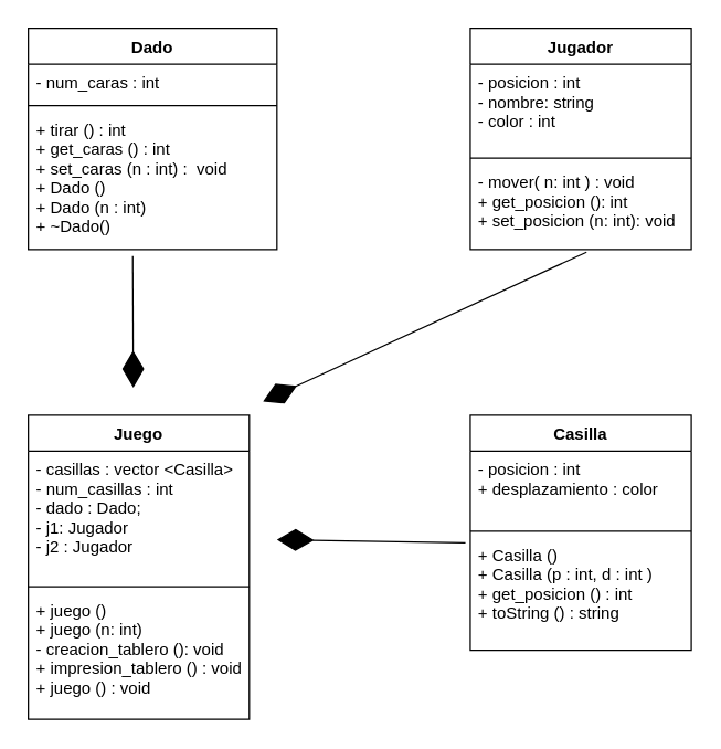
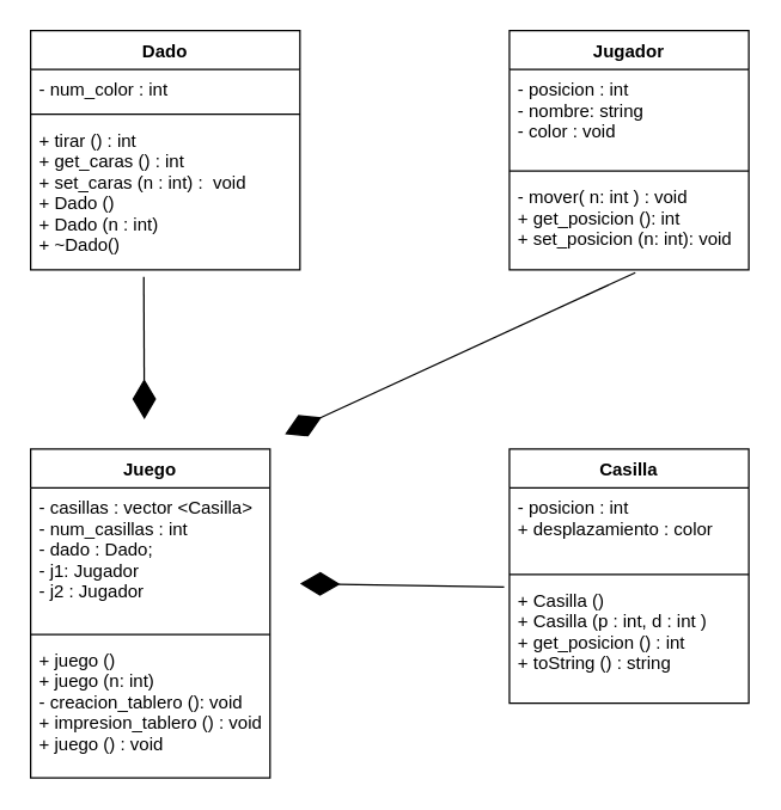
  <mxCell id="0" />
  <mxCell id="1" parent="0" />
  <mxCell id="2" value="Dado" style="swimlane;fontStyle=1;align=center;verticalAlign=top;childLayout=stackLayout;horizontal=1;startSize=26;horizontalStack=0;resizeParent=1;resizeParentMax=0;resizeLast=0;collapsible=1;marginBottom=0;" parent="1" vertex="1"><mxGeometry x="20" y="20" width="180" height="160" as="geometry" /></mxCell>
- <mxCell id="3" value="- num_caras : int" style="text;strokeColor=none;fillColor=none;align=left;verticalAlign=top;spacingLeft=4;spacingRight=4;overflow=hidden;rotatable=0;points=[[0,0.5],[1,0.5]];portConstraint=eastwest;" parent="2" vertex="1"><mxGeometry y="26" width="180" height="26" as="geometry" /></mxCell>
+ <mxCell id="3" value="- num_color : int" style="text;strokeColor=none;fillColor=none;align=left;verticalAlign=top;spacingLeft=4;spacingRight=4;overflow=hidden;rotatable=0;points=[[0,0.5],[1,0.5]];portConstraint=eastwest;" parent="2" vertex="1"><mxGeometry y="26" width="180" height="26" as="geometry" /></mxCell>
  <mxCell id="4" value="" style="line;strokeWidth=1;fillColor=none;align=left;verticalAlign=middle;spacingTop=-1;spacingLeft=3;spacingRight=3;rotatable=0;labelPosition=right;points=[];portConstraint=eastwest;strokeColor=inherit;" parent="2" vertex="1"><mxGeometry y="52" width="180" height="8" as="geometry" /></mxCell>
  <mxCell id="5" value="+ tirar () : int&#10;+ get_caras () : int&#10;+ set_caras (n : int) :  void&#10;+ Dado ()&#10;+ Dado (n : int)&#10;+ ~Dado()" style="text;strokeColor=none;fillColor=none;align=left;verticalAlign=top;spacingLeft=4;spacingRight=4;overflow=hidden;rotatable=0;points=[[0,0.5],[1,0.5]];portConstraint=eastwest;" parent="2" vertex="1"><mxGeometry y="60" width="180" height="100" as="geometry" /></mxCell>
  <mxCell id="6" value="Jugador" style="swimlane;fontStyle=1;align=center;verticalAlign=top;childLayout=stackLayout;horizontal=1;startSize=26;horizontalStack=0;resizeParent=1;resizeParentMax=0;resizeLast=0;collapsible=1;marginBottom=0;" parent="1" vertex="1"><mxGeometry x="340" y="20" width="160" height="160" as="geometry" /></mxCell>
- <mxCell id="7" value="- posicion : int&#10;- nombre: string &#10;- color : int&#10;" style="text;strokeColor=none;fillColor=none;align=left;verticalAlign=top;spacingLeft=4;spacingRight=4;overflow=hidden;rotatable=0;points=[[0,0.5],[1,0.5]];portConstraint=eastwest;" parent="6" vertex="1"><mxGeometry y="26" width="160" height="64" as="geometry" /></mxCell>
+ <mxCell id="7" value="- posicion : int&#10;- nombre: string &#10;- color : void&#10;" style="text;strokeColor=none;fillColor=none;align=left;verticalAlign=top;spacingLeft=4;spacingRight=4;overflow=hidden;rotatable=0;points=[[0,0.5],[1,0.5]];portConstraint=eastwest;" parent="6" vertex="1"><mxGeometry y="26" width="160" height="64" as="geometry" /></mxCell>
  <mxCell id="8" value="" style="line;strokeWidth=1;fillColor=none;align=left;verticalAlign=middle;spacingTop=-1;spacingLeft=3;spacingRight=3;rotatable=0;labelPosition=right;points=[];portConstraint=eastwest;strokeColor=inherit;" parent="6" vertex="1"><mxGeometry y="90" width="160" height="8" as="geometry" /></mxCell>
  <mxCell id="9" value="- mover( n: int ) : void&#10;+ get_posicion (): int&#10;+ set_posicion (n: int): void " style="text;strokeColor=none;fillColor=none;align=left;verticalAlign=top;spacingLeft=4;spacingRight=4;overflow=hidden;rotatable=0;points=[[0,0.5],[1,0.5]];portConstraint=eastwest;" parent="6" vertex="1"><mxGeometry y="98" width="160" height="62" as="geometry" /></mxCell>
  <mxCell id="10" value="Casilla" style="swimlane;fontStyle=1;align=center;verticalAlign=top;childLayout=stackLayout;horizontal=1;startSize=26;horizontalStack=0;resizeParent=1;resizeParentMax=0;resizeLast=0;collapsible=1;marginBottom=0;" parent="1" vertex="1"><mxGeometry x="340" y="300" width="160" height="170" as="geometry" /></mxCell>
  <mxCell id="11" value="- posicion : int&#10;+ desplazamiento : color" style="text;strokeColor=none;fillColor=none;align=left;verticalAlign=top;spacingLeft=4;spacingRight=4;overflow=hidden;rotatable=0;points=[[0,0.5],[1,0.5]];portConstraint=eastwest;" parent="10" vertex="1"><mxGeometry y="26" width="160" height="54" as="geometry" /></mxCell>
  <mxCell id="12" value="" style="line;strokeWidth=1;fillColor=none;align=left;verticalAlign=middle;spacingTop=-1;spacingLeft=3;spacingRight=3;rotatable=0;labelPosition=right;points=[];portConstraint=eastwest;strokeColor=inherit;" parent="10" vertex="1"><mxGeometry y="80" width="160" height="8" as="geometry" /></mxCell>
  <mxCell id="13" value="+ Casilla ()&#10;+ Casilla (p : int, d : int )  &#10;+ get_posicion () : int&#10;+ toString () : string" style="text;strokeColor=none;fillColor=none;align=left;verticalAlign=top;spacingLeft=4;spacingRight=4;overflow=hidden;rotatable=0;points=[[0,0.5],[1,0.5]];portConstraint=eastwest;" parent="10" vertex="1"><mxGeometry y="88" width="160" height="82" as="geometry" /></mxCell>
  <mxCell id="14" value="Juego" style="swimlane;fontStyle=1;align=center;verticalAlign=top;childLayout=stackLayout;horizontal=1;startSize=26;horizontalStack=0;resizeParent=1;resizeParentMax=0;resizeLast=0;collapsible=1;marginBottom=0;" parent="1" vertex="1"><mxGeometry x="20" y="300" width="160" height="220" as="geometry" /></mxCell>
  <mxCell id="15" value="- casillas : vector &lt;Casilla&gt;&#10;- num_casillas : int&#10;- dado : Dado; &#10;- j1: Jugador &#10;- j2 : Jugador " style="text;strokeColor=none;fillColor=none;align=left;verticalAlign=top;spacingLeft=4;spacingRight=4;overflow=hidden;rotatable=0;points=[[0,0.5],[1,0.5]];portConstraint=eastwest;" parent="14" vertex="1"><mxGeometry y="26" width="160" height="94" as="geometry" /></mxCell>
  <mxCell id="16" value="" style="line;strokeWidth=1;fillColor=none;align=left;verticalAlign=middle;spacingTop=-1;spacingLeft=3;spacingRight=3;rotatable=0;labelPosition=right;points=[];portConstraint=eastwest;strokeColor=inherit;" parent="14" vertex="1"><mxGeometry y="120" width="160" height="8" as="geometry" /></mxCell>
  <mxCell id="17" value="+ juego ()&#10;+ juego (n: int)&#10;- creacion_tablero (): void&#10;+ impresion_tablero () : void&#10;+ juego () : void" style="text;strokeColor=none;fillColor=none;align=left;verticalAlign=top;spacingLeft=4;spacingRight=4;overflow=hidden;rotatable=0;points=[[0,0.5],[1,0.5]];portConstraint=eastwest;" parent="14" vertex="1"><mxGeometry y="128" width="160" height="92" as="geometry" /></mxCell>
  <mxCell id="18" value="" style="endArrow=diamondThin;endFill=1;endSize=24;html=1;exitX=0.42;exitY=1.048;exitDx=0;exitDy=0;exitPerimeter=0;" edge="1" parent="1" source="5"><mxGeometry width="160" relative="1" as="geometry"><mxPoint x="230" y="240" as="sourcePoint" /><mxPoint x="96" y="280" as="targetPoint" /></mxGeometry></mxCell>
  <mxCell id="19" value="" style="endArrow=diamondThin;endFill=1;endSize=24;html=1;exitX=0.526;exitY=1.031;exitDx=0;exitDy=0;exitPerimeter=0;" edge="1" parent="1" source="9"><mxGeometry width="160" relative="1" as="geometry"><mxPoint x="230" y="240" as="sourcePoint" /><mxPoint x="190" y="290" as="targetPoint" /></mxGeometry></mxCell>
  <mxCell id="20" value="" style="endArrow=diamondThin;endFill=1;endSize=24;html=1;exitX=-0.022;exitY=0.053;exitDx=0;exitDy=0;exitPerimeter=0;" edge="1" parent="1" source="13"><mxGeometry width="160" relative="1" as="geometry"><mxPoint x="320" y="390" as="sourcePoint" /><mxPoint x="200" y="390" as="targetPoint" /></mxGeometry></mxCell>
